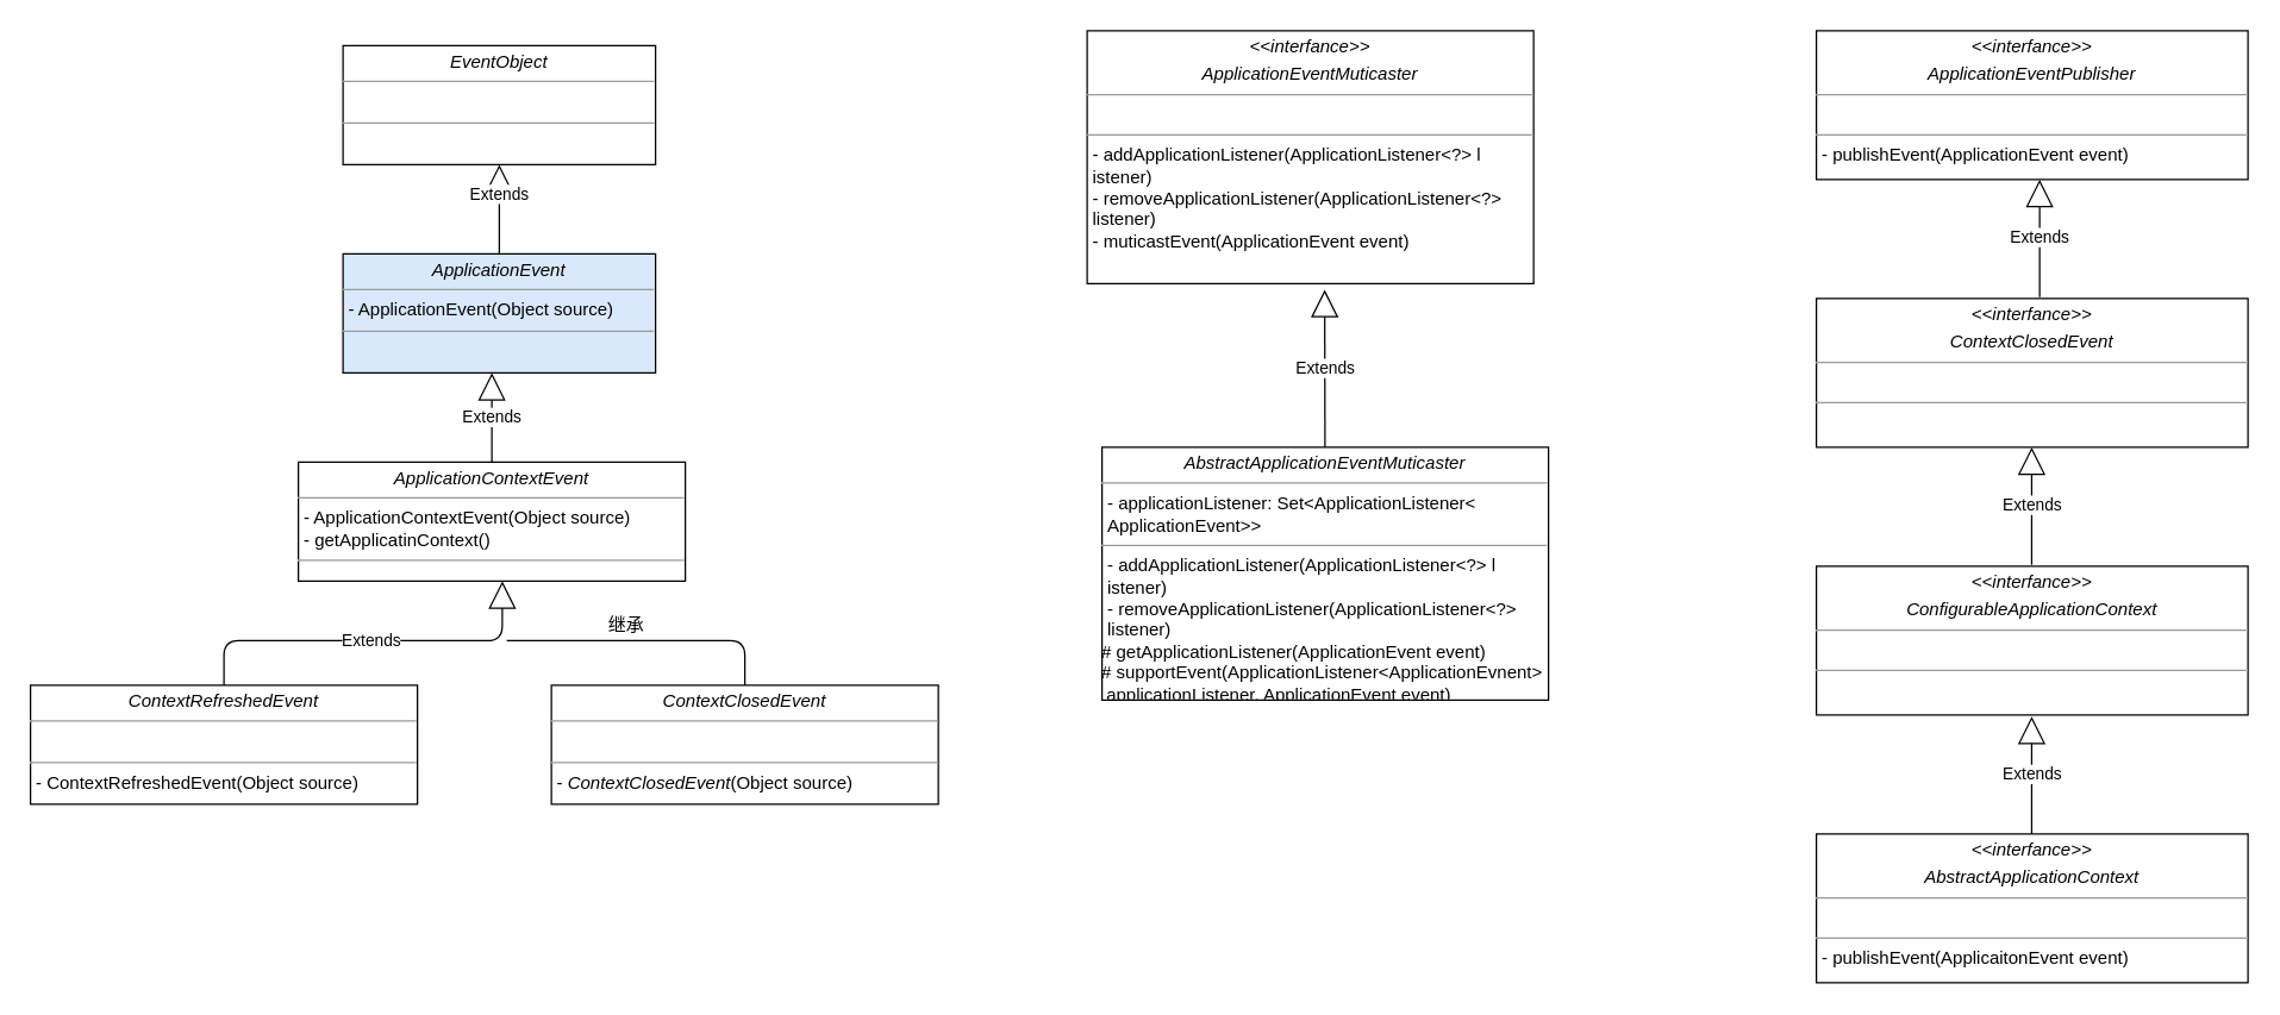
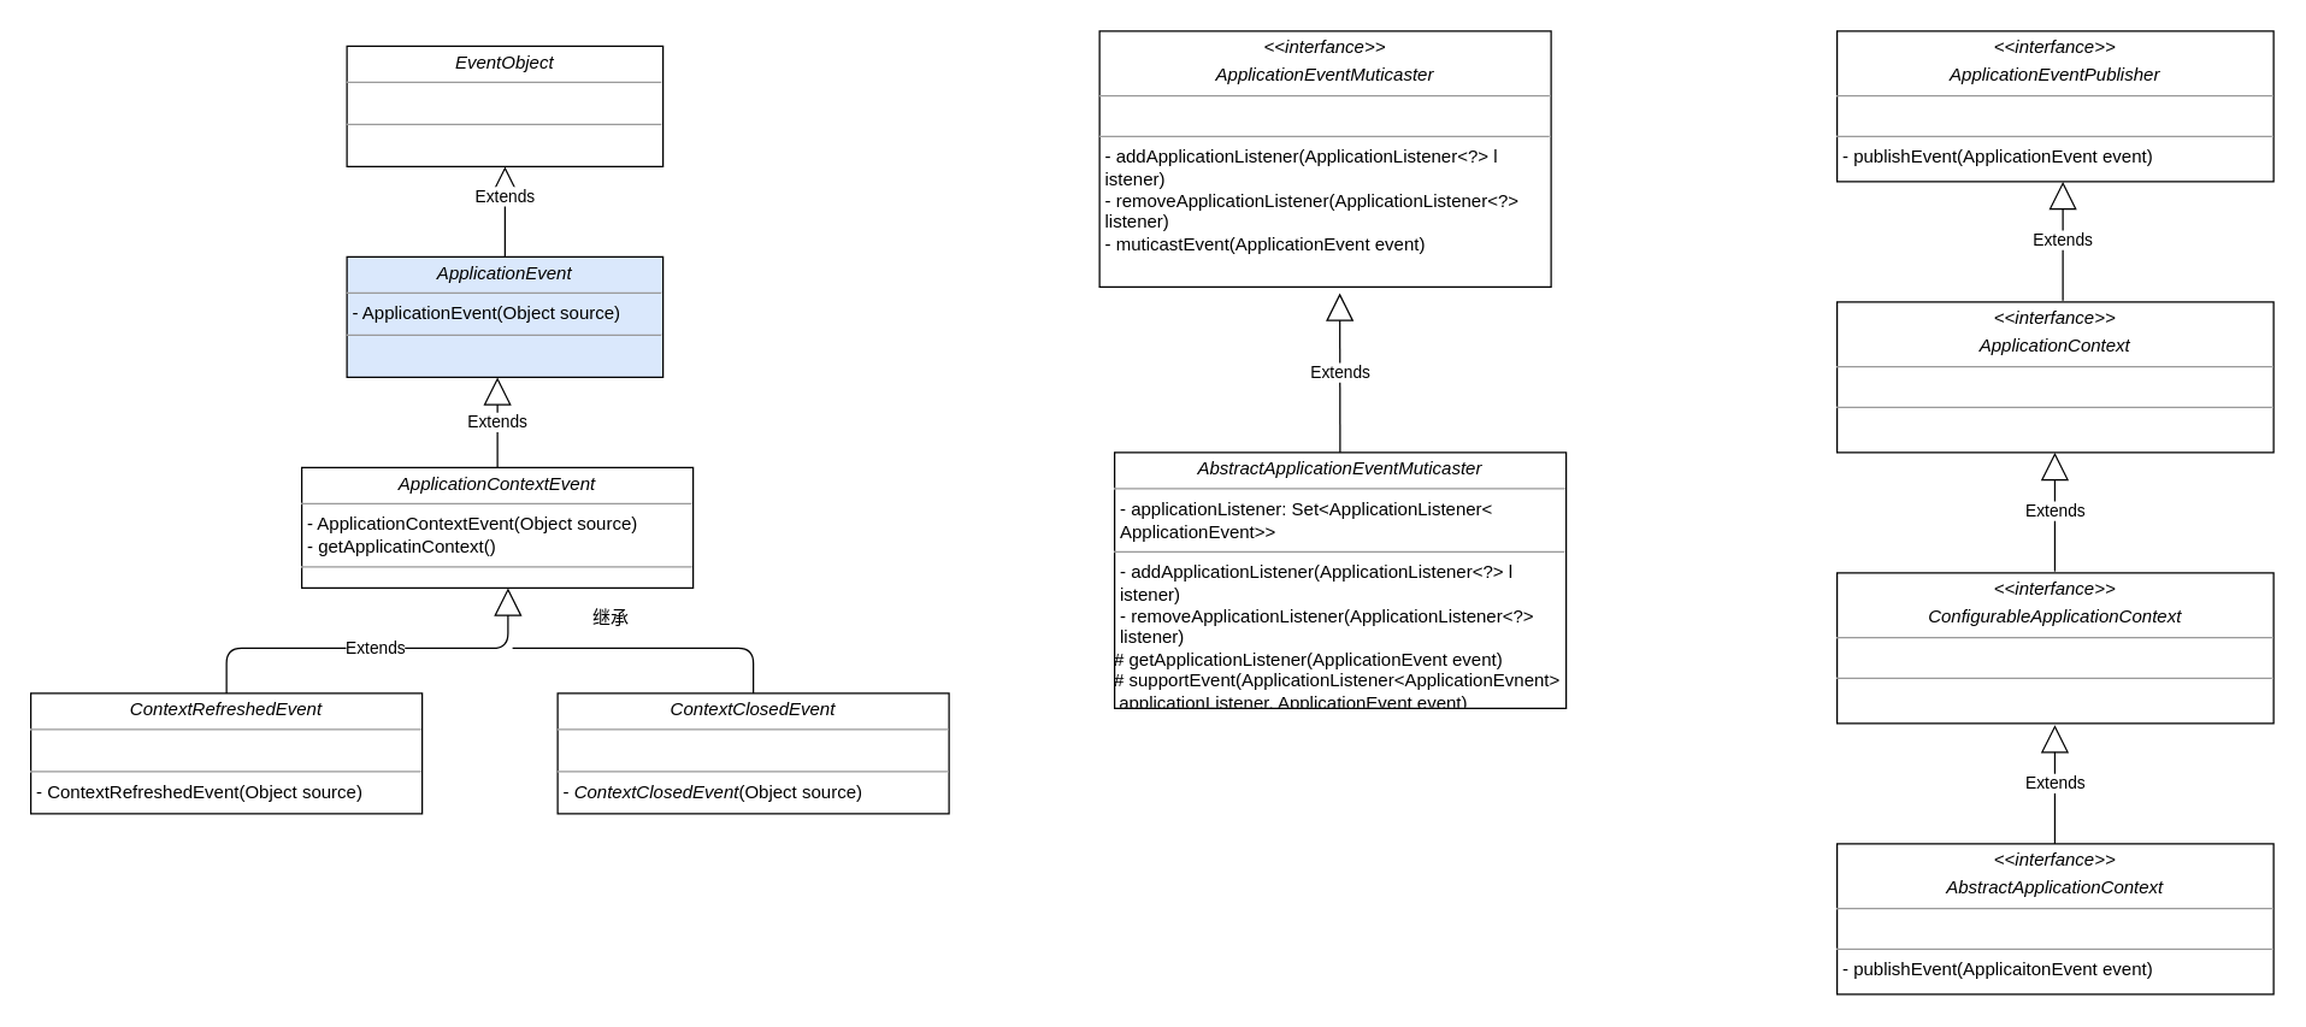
  <mxCell id="0" />
  <mxCell id="1" parent="0" />
  <mxCell id="2" value="&lt;p style=&quot;margin: 0px ; margin-top: 4px ; text-align: center&quot;&gt;&lt;i&gt;EventObject&lt;/i&gt;&lt;/p&gt;&lt;hr size=&quot;1&quot;&gt;&lt;p style=&quot;margin: 0px ; margin-left: 4px&quot;&gt;&lt;br&gt;&lt;/p&gt;&lt;hr size=&quot;1&quot;&gt;&lt;p style=&quot;margin: 0px ; margin-left: 4px&quot;&gt;&lt;br&gt;&lt;/p&gt;" style="verticalAlign=top;align=left;overflow=fill;fontSize=12;fontFamily=Helvetica;html=1;" vertex="1" parent="1"><mxGeometry x="230" y="30" width="210" height="80" as="geometry" /></mxCell>
  <mxCell id="3" value="&lt;p style=&quot;margin: 0px ; margin-top: 4px ; text-align: center&quot;&gt;&lt;i&gt;ApplicationEvent&lt;/i&gt;&lt;/p&gt;&lt;hr size=&quot;1&quot;&gt;&lt;p style=&quot;margin: 0px ; margin-left: 4px&quot;&gt;- ApplicationEvent(Object source)&lt;/p&gt;&lt;hr size=&quot;1&quot;&gt;&lt;p style=&quot;margin: 0px ; margin-left: 4px&quot;&gt;&lt;br&gt;&lt;/p&gt;" style="verticalAlign=top;align=left;overflow=fill;fontSize=12;fontFamily=Helvetica;html=1;fillColor=#dae8fc;" vertex="1" parent="1"><mxGeometry x="230" y="170" width="210" height="80" as="geometry" /></mxCell>
  <mxCell id="4" value="&lt;p style=&quot;margin: 0px ; margin-top: 4px ; text-align: center&quot;&gt;&lt;i&gt;ApplicationContextEvent&lt;/i&gt;&lt;/p&gt;&lt;hr size=&quot;1&quot;&gt;&lt;p style=&quot;margin: 0px ; margin-left: 4px&quot;&gt;- ApplicationContextEvent(Object source)&lt;/p&gt;&lt;p style=&quot;margin: 0px ; margin-left: 4px&quot;&gt;- getApplicatinContext()&lt;/p&gt;&lt;hr size=&quot;1&quot;&gt;&lt;p style=&quot;margin: 0px ; margin-left: 4px&quot;&gt;&lt;br&gt;&lt;/p&gt;" style="verticalAlign=top;align=left;overflow=fill;fontSize=12;fontFamily=Helvetica;html=1;" vertex="1" parent="1"><mxGeometry x="200" y="310" width="260" height="80" as="geometry" /></mxCell>
  <mxCell id="5" value="Extends" style="endArrow=block;endSize=16;endFill=0;html=1;exitX=0.5;exitY=0;exitDx=0;exitDy=0;entryX=0.5;entryY=1;entryDx=0;entryDy=0;" edge="1" parent="1" source="3" target="2"><mxGeometry x="0.333" width="160" relative="1" as="geometry"><mxPoint x="220" y="200" as="sourcePoint" /><mxPoint x="350" y="110" as="targetPoint" /><mxPoint as="offset" /></mxGeometry></mxCell>
  <mxCell id="6" value="Extends" style="endArrow=block;endSize=16;endFill=0;html=1;exitX=0.5;exitY=0;exitDx=0;exitDy=0;entryX=0.5;entryY=1;entryDx=0;entryDy=0;" edge="1" parent="1"><mxGeometry width="160" relative="1" as="geometry"><mxPoint x="330" y="310" as="sourcePoint" /><mxPoint x="330" y="250" as="targetPoint" /><mxPoint as="offset" /></mxGeometry></mxCell>
  <mxCell id="7" value="&lt;p style=&quot;margin: 0px ; margin-top: 4px ; text-align: center&quot;&gt;&lt;i&gt;ContextRefreshedEvent&lt;/i&gt;&lt;/p&gt;&lt;hr size=&quot;1&quot;&gt;&lt;p style=&quot;margin: 0px ; margin-left: 4px&quot;&gt;&lt;br&gt;&lt;/p&gt;&lt;hr size=&quot;1&quot;&gt;&lt;p style=&quot;margin: 0px ; margin-left: 4px&quot;&gt;- ContextRefreshedEvent(Object source)&lt;/p&gt;" style="verticalAlign=top;align=left;overflow=fill;fontSize=12;fontFamily=Helvetica;html=1;" vertex="1" parent="1"><mxGeometry x="20" y="460" width="260" height="80" as="geometry" /></mxCell>
  <mxCell id="8" value="&lt;p style=&quot;margin: 0px ; margin-top: 4px ; text-align: center&quot;&gt;&lt;i&gt;ContextClosedEvent&lt;/i&gt;&lt;/p&gt;&lt;hr size=&quot;1&quot;&gt;&lt;p style=&quot;margin: 0px ; margin-left: 4px&quot;&gt;&lt;br&gt;&lt;/p&gt;&lt;hr size=&quot;1&quot;&gt;&lt;p style=&quot;margin: 0px ; margin-left: 4px&quot;&gt;-&amp;nbsp;&lt;i style=&quot;text-align: center&quot;&gt;ContextClosedEvent&lt;/i&gt;(Object source)&lt;/p&gt;" style="verticalAlign=top;align=left;overflow=fill;fontSize=12;fontFamily=Helvetica;html=1;" vertex="1" parent="1"><mxGeometry x="370" y="460" width="260" height="80" as="geometry" /></mxCell>
  <mxCell id="9" value="Extends" style="endArrow=block;endSize=16;endFill=0;html=1;entryX=0.527;entryY=1;entryDx=0;entryDy=0;entryPerimeter=0;exitX=0.5;exitY=0;exitDx=0;exitDy=0;" edge="1" parent="1" source="7" target="4"><mxGeometry width="160" relative="1" as="geometry"><mxPoint x="450" y="470" as="sourcePoint" /><mxPoint x="610" y="470" as="targetPoint" /><Array as="points"><mxPoint y="430" x="150" /><mxPoint x="337" y="430" /></Array></mxGeometry></mxCell>
  <mxCell id="10" value="" style="endArrow=none;html=1;exitX=0.5;exitY=0;exitDx=0;exitDy=0;" edge="1" parent="1" source="8"><mxGeometry width="50" height="50" relative="1" as="geometry"><mxPoint x="500" y="500" as="sourcePoint" /><mxPoint x="340" y="430" as="targetPoint" /><Array as="points"><mxPoint x="500" y="430" /><mxPoint x="420" y="430" /></Array></mxGeometry></mxCell>
- <mxCell id="11" value="继承" style="text;html=1;align=center;verticalAlign=middle;resizable=0;points=[];autosize=1;strokeColor=none;fillColor=none;" vertex="1" parent="1"><mxGeometry x="400" y="410" width="40" height="20" as="geometry" /></mxCell>
+ <mxCell id="11" value="继承" style="text;html=1;align=center;verticalAlign=middle;resizable=0;points=[];autosize=1;strokeColor=none;fillColor=none;" vertex="1" parent="1"><mxGeometry x="385" y="400" width="40" height="20" as="geometry" /></mxCell>
  <mxCell id="12" value="&lt;p style=&quot;margin: 0px ; margin-top: 4px ; text-align: center&quot;&gt;&lt;i&gt;&amp;lt;&amp;lt;interfance&amp;gt;&amp;gt;&lt;/i&gt;&lt;/p&gt;&lt;p style=&quot;margin: 0px ; margin-top: 4px ; text-align: center&quot;&gt;&lt;i&gt;ApplicationEventMuticaster&lt;/i&gt;&lt;/p&gt;&lt;hr size=&quot;1&quot;&gt;&lt;p style=&quot;margin: 0px ; margin-left: 4px&quot;&gt;&lt;br&gt;&lt;/p&gt;&lt;hr size=&quot;1&quot;&gt;&lt;p style=&quot;margin: 0px 0px 0px 4px&quot;&gt;- addApplicationListener(ApplicationListener&amp;lt;?&amp;gt; l&lt;/p&gt;&lt;p style=&quot;margin: 0px 0px 0px 4px&quot;&gt;istener)&lt;/p&gt;&lt;p style=&quot;margin: 0px 0px 0px 4px&quot;&gt;- removeApplicationListener(ApplicationListener&amp;lt;?&amp;gt;&amp;nbsp;&lt;/p&gt;&lt;p style=&quot;margin: 0px 0px 0px 4px&quot;&gt;listener)&lt;/p&gt;&lt;p style=&quot;margin: 0px 0px 0px 4px&quot;&gt;- muticastEvent(ApplicationEvent event)&lt;br&gt;&lt;/p&gt;" style="verticalAlign=top;align=left;overflow=fill;fontSize=12;fontFamily=Helvetica;html=1;" vertex="1" parent="1"><mxGeometry x="730" y="20" width="300" height="170" as="geometry" /></mxCell>
  <mxCell id="13" value="&lt;p style=&quot;margin: 0px ; margin-top: 4px ; text-align: center&quot;&gt;&lt;i&gt;AbstractApplicationEventMuticaster&lt;/i&gt;&lt;/p&gt;&lt;hr size=&quot;1&quot;&gt;&lt;p style=&quot;margin: 0px ; margin-left: 4px&quot;&gt;- applicationListener: Set&amp;lt;ApplicationListener&amp;lt;&lt;/p&gt;&lt;p style=&quot;margin: 0px ; margin-left: 4px&quot;&gt;ApplicationEvent&amp;gt;&amp;gt;&lt;/p&gt;&lt;hr size=&quot;1&quot;&gt;&lt;p style=&quot;margin: 0px 0px 0px 4px&quot;&gt;- addApplicationListener(ApplicationListener&amp;lt;?&amp;gt; l&lt;/p&gt;&lt;p style=&quot;margin: 0px 0px 0px 4px&quot;&gt;istener)&lt;/p&gt;&lt;p style=&quot;margin: 0px 0px 0px 4px&quot;&gt;- removeApplicationListener(ApplicationListener&amp;lt;?&amp;gt;&amp;nbsp;&lt;/p&gt;&lt;p style=&quot;margin: 0px 0px 0px 4px&quot;&gt;listener)&lt;/p&gt;&lt;div&gt;# getApplicationListener(ApplicationEvent event)&lt;/div&gt;&lt;div&gt;# supportEvent(ApplicationListener&amp;lt;ApplicationEvnent&amp;gt;&lt;/div&gt;&lt;div&gt;&amp;nbsp;applicationListener, ApplicationEvent event)&lt;/div&gt;" style="verticalAlign=top;align=left;overflow=fill;fontSize=12;fontFamily=Helvetica;html=1;" vertex="1" parent="1"><mxGeometry x="740" y="300" width="300" height="170" as="geometry" /></mxCell>
  <mxCell id="14" value="Extends" style="endArrow=block;endSize=16;endFill=0;html=1;entryX=0.532;entryY=1.024;entryDx=0;entryDy=0;entryPerimeter=0;" edge="1" parent="1" source="13" target="12"><mxGeometry width="160" relative="1" as="geometry"><mxPoint x="720" y="190" as="sourcePoint" /><mxPoint x="880" y="190" as="targetPoint" /></mxGeometry></mxCell>
  <mxCell id="15" value="&lt;p style=&quot;margin: 0px ; margin-top: 4px ; text-align: center&quot;&gt;&lt;i&gt;&amp;lt;&amp;lt;interfance&amp;gt;&amp;gt;&lt;/i&gt;&lt;/p&gt;&lt;p style=&quot;margin: 0px ; margin-top: 4px ; text-align: center&quot;&gt;&lt;i&gt;ApplicationEventPublisher&lt;/i&gt;&lt;/p&gt;&lt;hr size=&quot;1&quot;&gt;&lt;p style=&quot;margin: 0px ; margin-left: 4px&quot;&gt;&lt;br&gt;&lt;/p&gt;&lt;hr size=&quot;1&quot;&gt;&lt;p style=&quot;margin: 0px 0px 0px 4px&quot;&gt;- publishEvent(ApplicationEvent event)&lt;/p&gt;" style="verticalAlign=top;align=left;overflow=fill;fontSize=12;fontFamily=Helvetica;html=1;" vertex="1" parent="1"><mxGeometry x="1220" y="20" width="290" height="100" as="geometry" /></mxCell>
- <mxCell id="16" value="&lt;p style=&quot;margin: 0px ; margin-top: 4px ; text-align: center&quot;&gt;&lt;i&gt;&amp;lt;&amp;lt;interfance&amp;gt;&amp;gt;&lt;/i&gt;&lt;/p&gt;&lt;p style=&quot;margin: 0px ; margin-top: 4px ; text-align: center&quot;&gt;&lt;i&gt;ContextClosedEvent&lt;/i&gt;&lt;/p&gt;&lt;hr size=&quot;1&quot;&gt;&lt;p style=&quot;margin: 0px ; margin-left: 4px&quot;&gt;&lt;br&gt;&lt;/p&gt;&lt;hr size=&quot;1&quot;&gt;&lt;p style=&quot;margin: 0px 0px 0px 4px&quot;&gt;&lt;br&gt;&lt;/p&gt;" style="verticalAlign=top;align=left;overflow=fill;fontSize=12;fontFamily=Helvetica;html=1;" vertex="1" parent="1"><mxGeometry x="1220" y="200" width="290" height="100" as="geometry" /></mxCell>
+ <mxCell id="16" value="&lt;p style=&quot;margin: 0px ; margin-top: 4px ; text-align: center&quot;&gt;&lt;i&gt;&amp;lt;&amp;lt;interfance&amp;gt;&amp;gt;&lt;/i&gt;&lt;/p&gt;&lt;p style=&quot;margin: 0px ; margin-top: 4px ; text-align: center&quot;&gt;&lt;i&gt;ApplicationContext&lt;/i&gt;&lt;/p&gt;&lt;hr size=&quot;1&quot;&gt;&lt;p style=&quot;margin: 0px ; margin-left: 4px&quot;&gt;&lt;br&gt;&lt;/p&gt;&lt;hr size=&quot;1&quot;&gt;&lt;p style=&quot;margin: 0px 0px 0px 4px&quot;&gt;&lt;br&gt;&lt;/p&gt;" style="verticalAlign=top;align=left;overflow=fill;fontSize=12;fontFamily=Helvetica;html=1;" vertex="1" parent="1"><mxGeometry x="1220" y="200" width="290" height="100" as="geometry" /></mxCell>
  <mxCell id="17" value="&lt;p style=&quot;margin: 0px ; margin-top: 4px ; text-align: center&quot;&gt;&lt;i&gt;&amp;lt;&amp;lt;interfance&amp;gt;&amp;gt;&lt;/i&gt;&lt;/p&gt;&lt;p style=&quot;margin: 0px ; margin-top: 4px ; text-align: center&quot;&gt;&lt;i&gt;ConfigurableApplicationContext&lt;/i&gt;&lt;/p&gt;&lt;hr size=&quot;1&quot;&gt;&lt;p style=&quot;margin: 0px ; margin-left: 4px&quot;&gt;&lt;br&gt;&lt;/p&gt;&lt;hr size=&quot;1&quot;&gt;&lt;p style=&quot;margin: 0px 0px 0px 4px&quot;&gt;&lt;br&gt;&lt;/p&gt;" style="verticalAlign=top;align=left;overflow=fill;fontSize=12;fontFamily=Helvetica;html=1;" vertex="1" parent="1"><mxGeometry x="1220" y="380" width="290" height="100" as="geometry" /></mxCell>
  <mxCell id="18" value="&lt;p style=&quot;margin: 0px ; margin-top: 4px ; text-align: center&quot;&gt;&lt;i&gt;&amp;lt;&amp;lt;interfance&amp;gt;&amp;gt;&lt;/i&gt;&lt;/p&gt;&lt;p style=&quot;margin: 0px ; margin-top: 4px ; text-align: center&quot;&gt;&lt;i&gt;AbstractApplicationContext&lt;/i&gt;&lt;/p&gt;&lt;hr size=&quot;1&quot;&gt;&lt;p style=&quot;margin: 0px ; margin-left: 4px&quot;&gt;&lt;br&gt;&lt;/p&gt;&lt;hr size=&quot;1&quot;&gt;&lt;p style=&quot;margin: 0px 0px 0px 4px&quot;&gt;- publishEvent(ApplicaitonEvent event)&lt;/p&gt;" style="verticalAlign=top;align=left;overflow=fill;fontSize=12;fontFamily=Helvetica;html=1;" vertex="1" parent="1"><mxGeometry x="1220" y="560" width="290" height="100" as="geometry" /></mxCell>
  <mxCell id="19" value="Extends" style="endArrow=block;endSize=16;endFill=0;html=1;" edge="1" parent="1"><mxGeometry width="160" relative="1" as="geometry"><mxPoint x="1370" y="199" as="sourcePoint" /><mxPoint x="1370" y="120" as="targetPoint" /></mxGeometry></mxCell>
  <mxCell id="20" value="Extends" style="endArrow=block;endSize=16;endFill=0;html=1;" edge="1" parent="1"><mxGeometry width="160" relative="1" as="geometry"><mxPoint x="1364.66" y="379" as="sourcePoint" /><mxPoint x="1364.66" y="300" as="targetPoint" /></mxGeometry></mxCell>
  <mxCell id="21" value="Extends" style="endArrow=block;endSize=16;endFill=0;html=1;" edge="1" parent="1"><mxGeometry width="160" relative="1" as="geometry"><mxPoint x="1364.66" y="560" as="sourcePoint" /><mxPoint x="1364.66" y="481" as="targetPoint" /></mxGeometry></mxCell>
